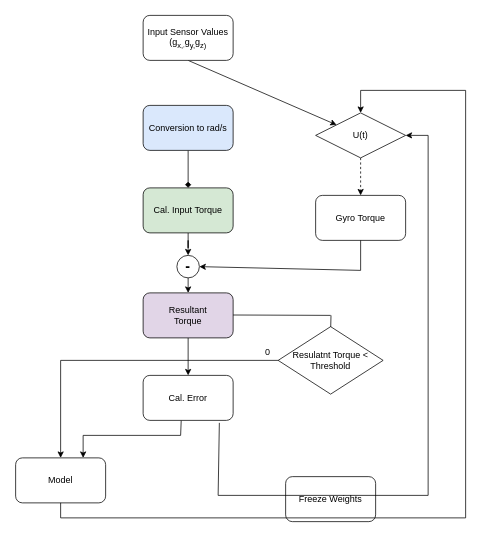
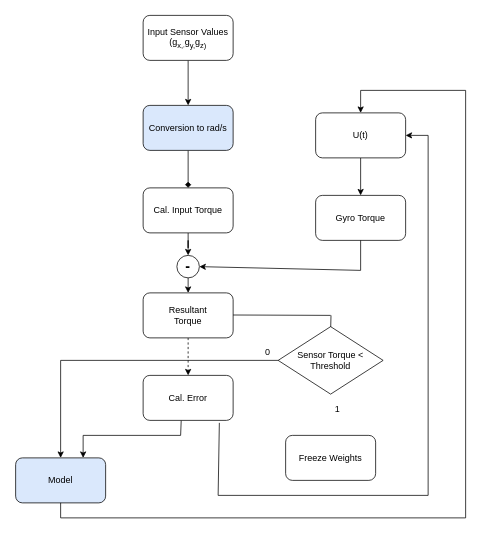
  <mxCell id="0" />
  <mxCell id="1" parent="0" />
  <mxCell id="2" value="" style="edgeStyle=orthogonalEdgeStyle;rounded=0;orthogonalLoop=1;jettySize=auto;html=1;endArrow=diamond;" edge="1" parent="1" source="3" target="7"><mxGeometry relative="1" as="geometry" /></mxCell>
  <mxCell id="3" value="Conversion to rad/s" style="rounded=1;whiteSpace=wrap;html=1;fillColor=#dae8fc;" vertex="1" parent="1"><mxGeometry x="190" y="140" width="120" height="60" as="geometry" /></mxCell>
- <mxCell id="4" value="" style="endArrow=classic;html=1;rounded=0;exitX=0.5;exitY=1;exitDx=0;exitDy=0;" edge="1" parent="1" source="5" target="13"><mxGeometry width="50" height="50" relative="1" as="geometry"><mxPoint x="250" y="70" as="sourcePoint" /><mxPoint x="249.5" y="110" as="targetPoint" /></mxGeometry></mxCell>
+ <mxCell id="4" value="" style="endArrow=classic;html=1;rounded=0;entryX=0.5;entryY=0;entryDx=0;entryDy=0;exitX=0.5;exitY=1;exitDx=0;exitDy=0;" edge="1" parent="1" source="5" target="3"><mxGeometry width="50" height="50" relative="1" as="geometry"><mxPoint x="250" y="70" as="sourcePoint" /><mxPoint x="249.5" y="110" as="targetPoint" /></mxGeometry></mxCell>
  <mxCell id="5" value="Input Sensor Values&lt;div&gt;(&lt;span style=&quot;background-color: transparent; color: light-dark(rgb(0, 0, 0), rgb(255, 255, 255)); text-wrap-mode: nowrap;&quot;&gt;g&lt;/span&gt;&lt;sub style=&quot;background-color: transparent; color: light-dark(rgb(0, 0, 0), rgb(255, 255, 255)); text-wrap-mode: nowrap;&quot;&gt;x,&lt;/sub&gt;&lt;span style=&quot;background-color: transparent; color: light-dark(rgb(0, 0, 0), rgb(255, 255, 255)); font-size: 10px;&quot;&gt;&lt;sub&gt;,&lt;/sub&gt;&lt;/span&gt;&lt;span style=&quot;background-color: transparent; color: light-dark(rgb(0, 0, 0), rgb(255, 255, 255)); text-wrap-mode: nowrap;&quot;&gt;g&lt;/span&gt;&lt;sub style=&quot;background-color: transparent; color: light-dark(rgb(0, 0, 0), rgb(255, 255, 255)); text-wrap-mode: nowrap;&quot;&gt;y,&lt;/sub&gt;&lt;span style=&quot;background-color: transparent; color: light-dark(rgb(0, 0, 0), rgb(255, 255, 255)); text-wrap-mode: nowrap;&quot;&gt;g&lt;/span&gt;&lt;sub style=&quot;background-color: transparent; color: light-dark(rgb(0, 0, 0), rgb(255, 255, 255)); text-wrap-mode: nowrap;&quot;&gt;z)&lt;/sub&gt;&lt;/div&gt;" style="rounded=1;whiteSpace=wrap;html=1;" vertex="1" parent="1"><mxGeometry x="190" y="20" width="120" height="60" as="geometry" /></mxCell>
  <mxCell id="6" value="" style="edgeStyle=orthogonalEdgeStyle;rounded=0;orthogonalLoop=1;jettySize=auto;html=1;" edge="1" parent="1" source="7" target="31"><mxGeometry relative="1" as="geometry" /></mxCell>
- <mxCell id="7" value="Cal. Input Torque" style="whiteSpace=wrap;html=1;rounded=1;fillColor=#d5e8d4;" vertex="1" parent="1"><mxGeometry x="190" y="250" width="120" height="60" as="geometry" /></mxCell>
- <mxCell id="8" value="" style="edgeStyle=orthogonalEdgeStyle;rounded=0;orthogonalLoop=1;jettySize=auto;html=1;" edge="1" parent="1" source="9" target="10"><mxGeometry relative="1" as="geometry" /></mxCell>
- <mxCell id="9" value="Resultant&lt;div&gt;Torque&lt;/div&gt;" style="whiteSpace=wrap;html=1;rounded=1;fillColor=#e1d5e7;" vertex="1" parent="1"><mxGeometry x="190" y="390" width="120" height="60" as="geometry" /></mxCell>
+ <mxCell id="7" value="Cal. Input Torque" style="whiteSpace=wrap;html=1;rounded=1;" vertex="1" parent="1"><mxGeometry x="190" y="250" width="120" height="60" as="geometry" /></mxCell>
+ <mxCell id="8" value="" style="edgeStyle=orthogonalEdgeStyle;rounded=0;orthogonalLoop=1;jettySize=auto;html=1;dashed=1;" edge="1" parent="1" source="9" target="10"><mxGeometry relative="1" as="geometry" /></mxCell>
+ <mxCell id="9" value="Resultant&lt;div&gt;Torque&lt;/div&gt;" style="whiteSpace=wrap;html=1;rounded=1;" vertex="1" parent="1"><mxGeometry x="190" y="390" width="120" height="60" as="geometry" /></mxCell>
  <mxCell id="10" value="Cal. Error" style="whiteSpace=wrap;html=1;rounded=1;" vertex="1" parent="1"><mxGeometry x="190" y="500" width="120" height="60" as="geometry" /></mxCell>
- <mxCell id="11" value="Model" style="rounded=1;whiteSpace=wrap;html=1;" vertex="1" parent="1"><mxGeometry x="20" y="610" width="120" height="60" as="geometry" /></mxCell>
- <mxCell id="12" value="" style="edgeStyle=orthogonalEdgeStyle;rounded=0;orthogonalLoop=1;jettySize=auto;html=1;dashed=1;" edge="1" parent="1" source="13" target="14"><mxGeometry relative="1" as="geometry" /></mxCell>
- <mxCell id="13" value="U(t)" style="rhombus;whiteSpace=wrap;html=1;" vertex="1" parent="1"><mxGeometry x="420" y="150" width="120" height="60" as="geometry" /></mxCell>
+ <mxCell id="11" value="Model" style="rounded=1;whiteSpace=wrap;html=1;fillColor=#dae8fc;" vertex="1" parent="1"><mxGeometry x="20" y="610" width="120" height="60" as="geometry" /></mxCell>
+ <mxCell id="12" value="" style="edgeStyle=orthogonalEdgeStyle;rounded=0;orthogonalLoop=1;jettySize=auto;html=1;" edge="1" parent="1" source="13" target="14"><mxGeometry relative="1" as="geometry" /></mxCell>
+ <mxCell id="13" value="U(t)" style="rounded=1;whiteSpace=wrap;html=1;" vertex="1" parent="1"><mxGeometry x="420" y="150" width="120" height="60" as="geometry" /></mxCell>
  <mxCell id="14" value="Gyro Torque" style="whiteSpace=wrap;html=1;rounded=1;" vertex="1" parent="1"><mxGeometry x="420" y="260" width="120" height="60" as="geometry" /></mxCell>
  <mxCell id="15" value="" style="endArrow=none;html=1;rounded=0;" edge="1" parent="1"><mxGeometry width="50" height="50" relative="1" as="geometry"><mxPoint x="480" y="360" as="sourcePoint" /><mxPoint x="480" y="320" as="targetPoint" /></mxGeometry></mxCell>
- <mxCell id="16" value="Freeze Weights" style="rounded=1;whiteSpace=wrap;html=1;" vertex="1" parent="1"><mxGeometry x="380" y="635" width="120" height="60" as="geometry" /></mxCell>
+ <mxCell id="16" value="Freeze Weights" style="rounded=1;whiteSpace=wrap;html=1;" vertex="1" parent="1"><mxGeometry x="380" y="580" width="120" height="60" as="geometry" /></mxCell>
  <mxCell id="17" value="" style="endArrow=none;html=1;rounded=0;" edge="1" parent="1"><mxGeometry width="50" height="50" relative="1" as="geometry"><mxPoint x="310" y="419.5" as="sourcePoint" /><mxPoint x="440" y="420" as="targetPoint" /></mxGeometry></mxCell>
  <mxCell id="18" value="" style="endArrow=classic;html=1;rounded=0;entryX=0.5;entryY=0;entryDx=0;entryDy=0;" edge="1" parent="1"><mxGeometry width="50" height="50" relative="1" as="geometry"><mxPoint x="440.5" y="420" as="sourcePoint" /><mxPoint x="439.5" y="460" as="targetPoint" /></mxGeometry></mxCell>
  <mxCell id="19" value="" style="endArrow=none;html=1;rounded=0;" edge="1" parent="1"><mxGeometry width="50" height="50" relative="1" as="geometry"><mxPoint x="80" y="690" as="sourcePoint" /><mxPoint x="80" y="670" as="targetPoint" /></mxGeometry></mxCell>
  <mxCell id="20" value="" style="endArrow=none;html=1;rounded=0;" edge="1" parent="1"><mxGeometry width="50" height="50" relative="1" as="geometry"><mxPoint x="80" y="690" as="sourcePoint" /><mxPoint x="620" y="690" as="targetPoint" /></mxGeometry></mxCell>
  <mxCell id="21" value="" style="endArrow=none;html=1;rounded=0;" edge="1" parent="1"><mxGeometry width="50" height="50" relative="1" as="geometry"><mxPoint x="620" y="690" as="sourcePoint" /><mxPoint x="620" y="120" as="targetPoint" /></mxGeometry></mxCell>
  <mxCell id="22" value="" style="endArrow=none;html=1;rounded=0;" edge="1" parent="1"><mxGeometry width="50" height="50" relative="1" as="geometry"><mxPoint x="620" y="120" as="sourcePoint" /><mxPoint x="480" y="120" as="targetPoint" /></mxGeometry></mxCell>
  <mxCell id="23" value="" style="endArrow=classic;html=1;rounded=0;entryX=0.5;entryY=0;entryDx=0;entryDy=0;" edge="1" parent="1" target="13"><mxGeometry width="50" height="50" relative="1" as="geometry"><mxPoint x="480" y="120" as="sourcePoint" /><mxPoint x="530" y="70" as="targetPoint" /></mxGeometry></mxCell>
  <mxCell id="24" value="" style="endArrow=none;html=1;rounded=0;entryX=0.847;entryY=1.055;entryDx=0;entryDy=0;entryPerimeter=0;" edge="1" parent="1" target="10"><mxGeometry width="50" height="50" relative="1" as="geometry"><mxPoint x="290" y="660" as="sourcePoint" /><mxPoint x="290" y="560" as="targetPoint" /></mxGeometry></mxCell>
  <mxCell id="25" value="" style="endArrow=none;html=1;rounded=0;" edge="1" parent="1"><mxGeometry width="50" height="50" relative="1" as="geometry"><mxPoint x="290" y="660" as="sourcePoint" /><mxPoint x="570" y="660" as="targetPoint" /></mxGeometry></mxCell>
  <mxCell id="26" value="" style="endArrow=none;html=1;rounded=0;" edge="1" parent="1"><mxGeometry width="50" height="50" relative="1" as="geometry"><mxPoint x="570" y="180" as="sourcePoint" /><mxPoint x="570" y="660" as="targetPoint" /></mxGeometry></mxCell>
  <mxCell id="27" value="" style="endArrow=classic;html=1;rounded=0;entryX=1;entryY=0.5;entryDx=0;entryDy=0;" edge="1" parent="1" target="13"><mxGeometry width="50" height="50" relative="1" as="geometry"><mxPoint x="570" y="180" as="sourcePoint" /><mxPoint x="320" y="420" as="targetPoint" /></mxGeometry></mxCell>
  <mxCell id="28" value="" style="endArrow=none;html=1;rounded=0;" edge="1" parent="1"><mxGeometry width="50" height="50" relative="1" as="geometry"><mxPoint x="110" y="580" as="sourcePoint" /><mxPoint x="240" y="580" as="targetPoint" /></mxGeometry></mxCell>
  <mxCell id="29" value="" style="endArrow=classic;html=1;rounded=0;entryX=0.75;entryY=0;entryDx=0;entryDy=0;" edge="1" parent="1" target="11"><mxGeometry width="50" height="50" relative="1" as="geometry"><mxPoint x="110" y="580" as="sourcePoint" /><mxPoint x="160" y="510" as="targetPoint" /></mxGeometry></mxCell>
- <mxCell id="30" value="Resulatnt Torque &amp;lt; Threshold" style="rhombus;whiteSpace=wrap;html=1;" vertex="1" parent="1"><mxGeometry x="370" y="435" width="140" height="90" as="geometry" /></mxCell>
+ <mxCell id="30" value="Sensor Torque &amp;lt; Threshold" style="rhombus;whiteSpace=wrap;html=1;" vertex="1" parent="1"><mxGeometry x="370" y="435" width="140" height="90" as="geometry" /></mxCell>
  <mxCell id="31" value="&lt;b&gt;&lt;font style=&quot;font-size: 19px;&quot;&gt;-&lt;/font&gt;&lt;/b&gt;" style="ellipse;whiteSpace=wrap;html=1;aspect=fixed;" vertex="1" parent="1"><mxGeometry x="235" y="340" width="30" height="30" as="geometry" /></mxCell>
  <mxCell id="32" value="" style="endArrow=classic;html=1;rounded=0;entryX=1;entryY=0.5;entryDx=0;entryDy=0;" edge="1" parent="1" target="31"><mxGeometry width="50" height="50" relative="1" as="geometry"><mxPoint x="480" y="360" as="sourcePoint" /><mxPoint x="290" y="330" as="targetPoint" /></mxGeometry></mxCell>
  <mxCell id="33" value="" style="endArrow=classic;html=1;rounded=0;exitX=0.5;exitY=1;exitDx=0;exitDy=0;entryX=0.5;entryY=0;entryDx=0;entryDy=0;" edge="1" parent="1" source="31" target="9"><mxGeometry width="50" height="50" relative="1" as="geometry"><mxPoint x="235" y="380" as="sourcePoint" /><mxPoint x="175" y="310" as="targetPoint" /></mxGeometry></mxCell>
+ <mxCell id="34" value="1" style="text;html=1;align=center;verticalAlign=middle;resizable=0;points=[];autosize=1;strokeColor=none;fillColor=none;" vertex="1" parent="1"><mxGeometry x="434" y="530" width="30" height="30" as="geometry" /></mxCell>
  <mxCell id="35" value="" style="endArrow=none;html=1;rounded=0;exitX=0.423;exitY=1.006;exitDx=0;exitDy=0;exitPerimeter=0;" edge="1" parent="1" source="10"><mxGeometry width="50" height="50" relative="1" as="geometry"><mxPoint x="170" y="660" as="sourcePoint" /><mxPoint x="240" y="580" as="targetPoint" /></mxGeometry></mxCell>
  <mxCell id="36" value="" style="endArrow=none;html=1;rounded=0;exitX=0;exitY=0.5;exitDx=0;exitDy=0;" edge="1" parent="1" source="30"><mxGeometry width="50" height="50" relative="1" as="geometry"><mxPoint x="340" y="500" as="sourcePoint" /><mxPoint x="370" y="480" as="targetPoint" /></mxGeometry></mxCell>
  <mxCell id="37" value="" style="endArrow=none;html=1;rounded=0;" edge="1" parent="1"><mxGeometry width="50" height="50" relative="1" as="geometry"><mxPoint x="80" y="480" as="sourcePoint" /><mxPoint x="370" y="480" as="targetPoint" /></mxGeometry></mxCell>
  <mxCell id="38" value="" style="endArrow=classic;html=1;rounded=0;entryX=0.5;entryY=0;entryDx=0;entryDy=0;" edge="1" parent="1" target="11"><mxGeometry width="50" height="50" relative="1" as="geometry"><mxPoint x="80" y="480" as="sourcePoint" /><mxPoint x="130" y="430" as="targetPoint" /></mxGeometry></mxCell>
  <mxCell id="39" value="0" style="text;html=1;align=center;verticalAlign=middle;resizable=0;points=[];autosize=1;strokeColor=none;fillColor=none;" vertex="1" parent="1"><mxGeometry x="341" y="454" width="30" height="30" as="geometry" /></mxCell>
